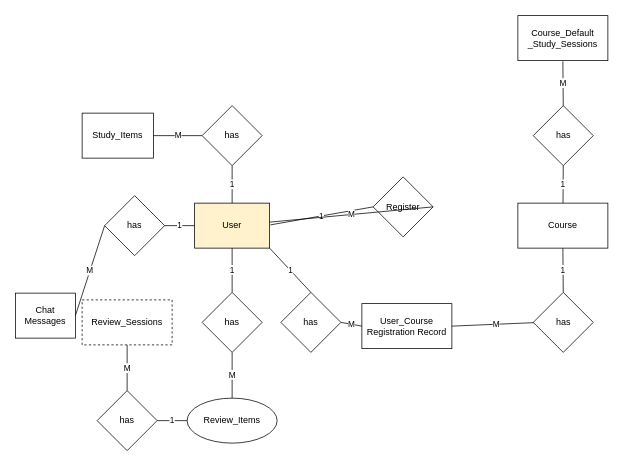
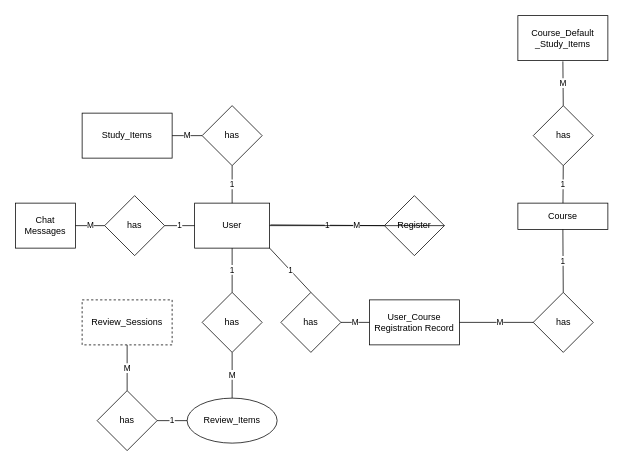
  <mxCell id="0" />
  <mxCell id="1" parent="0" />
  <mxCell id="2" value="has" style="rhombus;whiteSpace=wrap;html=1;" vertex="1" parent="1"><mxGeometry x="269" y="140" width="80" height="80" as="geometry" /></mxCell>
- <mxCell id="3" value="User" style="rounded=0;whiteSpace=wrap;html=1;fillColor=#fff2cc;" vertex="1" parent="1"><mxGeometry x="259" y="270" width="100" height="60" as="geometry" /></mxCell>
- <mxCell id="4" value="Study_Items" style="rounded=0;whiteSpace=wrap;html=1;" vertex="1" parent="1"><mxGeometry x="109" y="150" width="95" height="60" as="geometry" /></mxCell>
+ <mxCell id="3" value="User" style="rounded=0;whiteSpace=wrap;html=1;" vertex="1" parent="1"><mxGeometry x="259" y="270" width="100" height="60" as="geometry" /></mxCell>
+ <mxCell id="4" value="Study_Items" style="rounded=0;whiteSpace=wrap;html=1;" vertex="1" parent="1"><mxGeometry x="109" y="150" width="120" height="60" as="geometry" /></mxCell>
  <mxCell id="5" value="M" style="endArrow=none;html=1;rounded=0;entryX=0;entryY=0.5;entryDx=0;entryDy=0;exitX=1;exitY=0.5;exitDx=0;exitDy=0;" edge="1" parent="1" source="4" target="2"><mxGeometry width="50" height="50" relative="1" as="geometry"><mxPoint x="349" y="400" as="sourcePoint" /><mxPoint x="399" y="350" as="targetPoint" /></mxGeometry></mxCell>
  <mxCell id="6" value="1" style="endArrow=none;html=1;rounded=0;exitX=0.5;exitY=1;exitDx=0;exitDy=0;" edge="1" parent="1" source="2"><mxGeometry width="50" height="50" relative="1" as="geometry"><mxPoint x="349" y="400" as="sourcePoint" /><mxPoint x="309" y="270" as="targetPoint" /><Array as="points"><mxPoint x="309" y="270" /></Array></mxGeometry></mxCell>
  <mxCell id="7" value="has" style="rhombus;whiteSpace=wrap;html=1;" vertex="1" parent="1"><mxGeometry x="139" y="260" width="80" height="80" as="geometry" /></mxCell>
- <mxCell id="8" value="Chat Messages" style="rounded=0;whiteSpace=wrap;html=1;" vertex="1" parent="1"><mxGeometry x="20" y="390" width="80" height="60" as="geometry" /></mxCell>
+ <mxCell id="8" value="Chat Messages" style="rounded=0;whiteSpace=wrap;html=1;" vertex="1" parent="1"><mxGeometry x="20" y="270" width="80" height="60" as="geometry" /></mxCell>
  <mxCell id="9" value="1" style="endArrow=none;html=1;rounded=0;exitX=1;exitY=0.5;exitDx=0;exitDy=0;entryX=0;entryY=0.5;entryDx=0;entryDy=0;" edge="1" parent="1" source="7" target="3"><mxGeometry width="50" height="50" relative="1" as="geometry"><mxPoint x="270" y="400" as="sourcePoint" /><mxPoint x="250" y="300" as="targetPoint" /></mxGeometry></mxCell>
  <mxCell id="10" value="M" style="endArrow=none;html=1;rounded=0;exitX=1;exitY=0.5;exitDx=0;exitDy=0;entryX=0;entryY=0.5;entryDx=0;entryDy=0;" edge="1" parent="1" source="8" target="7"><mxGeometry width="50" height="50" relative="1" as="geometry"><mxPoint x="270" y="400" as="sourcePoint" /><mxPoint x="320" y="350" as="targetPoint" /></mxGeometry></mxCell>
  <mxCell id="11" value="has" style="rhombus;whiteSpace=wrap;html=1;" vertex="1" parent="1"><mxGeometry x="374" y="389" width="80" height="80" as="geometry" /></mxCell>
  <mxCell id="12" value="1" style="endArrow=none;html=1;rounded=0;entryX=1;entryY=1;entryDx=0;entryDy=0;exitX=0.5;exitY=0;exitDx=0;exitDy=0;" edge="1" parent="1" source="11" target="3"><mxGeometry width="50" height="50" relative="1" as="geometry"><mxPoint x="270" y="400" as="sourcePoint" /><mxPoint x="320" y="350" as="targetPoint" /></mxGeometry></mxCell>
  <mxCell id="13" value="has" style="rhombus;whiteSpace=wrap;html=1;" vertex="1" parent="1"><mxGeometry x="269" y="389" width="80" height="80" as="geometry" /></mxCell>
  <mxCell id="14" value="1" style="endArrow=none;html=1;rounded=0;entryX=0.5;entryY=1;entryDx=0;entryDy=0;exitX=0.5;exitY=0;exitDx=0;exitDy=0;" edge="1" parent="1" source="13" target="3"><mxGeometry width="50" height="50" relative="1" as="geometry"><mxPoint x="370" y="400" as="sourcePoint" /><mxPoint x="420" y="350" as="targetPoint" /></mxGeometry></mxCell>
  <mxCell id="15" value="Review_Items" style="ellipse;whiteSpace=wrap;html=1;" vertex="1" parent="1"><mxGeometry x="249" y="530" width="120" height="60" as="geometry" /></mxCell>
  <mxCell id="16" value="has" style="rhombus;whiteSpace=wrap;html=1;" vertex="1" parent="1"><mxGeometry x="129" y="520" width="80" height="80" as="geometry" /></mxCell>
  <mxCell id="17" value="Review_Sessions" style="rounded=0;whiteSpace=wrap;html=1;dashed=1;" vertex="1" parent="1"><mxGeometry x="109" y="399" width="120" height="60" as="geometry" /></mxCell>
  <mxCell id="18" value="M" style="endArrow=none;html=1;rounded=0;entryX=0.5;entryY=0;entryDx=0;entryDy=0;exitX=0.5;exitY=1;exitDx=0;exitDy=0;" edge="1" parent="1" source="17" target="16"><mxGeometry width="50" height="50" relative="1" as="geometry"><mxPoint x="210" y="400" as="sourcePoint" /><mxPoint x="260" y="350" as="targetPoint" /></mxGeometry></mxCell>
  <mxCell id="19" value="M" style="endArrow=none;html=1;rounded=0;entryX=0.5;entryY=1;entryDx=0;entryDy=0;exitX=0.5;exitY=0;exitDx=0;exitDy=0;" edge="1" parent="1" source="15" target="13"><mxGeometry width="50" height="50" relative="1" as="geometry"><mxPoint x="210" y="400" as="sourcePoint" /><mxPoint x="260" y="350" as="targetPoint" /></mxGeometry></mxCell>
  <mxCell id="20" value="1" style="endArrow=none;html=1;rounded=0;entryX=0;entryY=0.5;entryDx=0;entryDy=0;exitX=1;exitY=0.5;exitDx=0;exitDy=0;" edge="1" parent="1" source="16" target="15"><mxGeometry width="50" height="50" relative="1" as="geometry"><mxPoint x="210" y="400" as="sourcePoint" /><mxPoint x="260" y="350" as="targetPoint" /></mxGeometry></mxCell>
- <mxCell id="21" value="Register" style="rhombus;whiteSpace=wrap;html=1;" vertex="1" parent="1"><mxGeometry x="497" y="235" width="80" height="80" as="geometry" /></mxCell>
+ <mxCell id="21" value="Register" style="rhombus;whiteSpace=wrap;html=1;" vertex="1" parent="1"><mxGeometry x="512" y="260" width="80" height="80" as="geometry" /></mxCell>
  <mxCell id="22" value="1" style="endArrow=none;html=1;rounded=0;entryX=1;entryY=1;entryDx=0;entryDy=0;exitX=0;exitY=0.5;exitDx=0;exitDy=0;" edge="1" parent="1" source="21"><mxGeometry width="50" height="50" relative="1" as="geometry"><mxPoint x="271" y="369" as="sourcePoint" /><mxPoint x="360" y="299" as="targetPoint" /></mxGeometry></mxCell>
- <mxCell id="23" value="User_Course&lt;br&gt;Registration Record" style="rounded=0;whiteSpace=wrap;html=1;" vertex="1" parent="1"><mxGeometry x="482" y="404" width="120" height="60" as="geometry" /></mxCell>
+ <mxCell id="23" value="User_Course&lt;br&gt;Registration Record" style="rounded=0;whiteSpace=wrap;html=1;" vertex="1" parent="1"><mxGeometry x="492" y="399" width="120" height="60" as="geometry" /></mxCell>
  <mxCell id="24" value="M" style="endArrow=none;html=1;rounded=0;exitX=1;exitY=0.5;exitDx=0;exitDy=0;entryX=0.126;entryY=0.5;entryDx=0;entryDy=0;entryPerimeter=0;" edge="1" parent="1" source="23" target="28"><mxGeometry width="50" height="50" relative="1" as="geometry"><mxPoint x="620" y="400" as="sourcePoint" /><mxPoint x="710" y="430" as="targetPoint" /></mxGeometry></mxCell>
  <mxCell id="25" value="M" style="endArrow=none;html=1;rounded=0;exitX=1;exitY=0.5;exitDx=0;exitDy=0;entryX=0;entryY=0.5;entryDx=0;entryDy=0;" edge="1" parent="1" source="11" target="23"><mxGeometry width="50" height="50" relative="1" as="geometry"><mxPoint x="620" y="400" as="sourcePoint" /><mxPoint x="670" y="350" as="targetPoint" /></mxGeometry></mxCell>
- <mxCell id="26" value="Course" style="rounded=0;whiteSpace=wrap;html=1;" vertex="1" parent="1"><mxGeometry x="690" y="270" width="120" height="60" as="geometry" /></mxCell>
+ <mxCell id="26" value="Course" style="rounded=0;whiteSpace=wrap;html=1;" vertex="1" parent="1"><mxGeometry x="690" y="270" width="120" height="35" as="geometry" /></mxCell>
  <mxCell id="27" value="M" style="endArrow=none;html=1;rounded=0;exitX=1;exitY=0.5;exitDx=0;exitDy=0;" edge="1" parent="1" source="21" target="3"><mxGeometry width="50" height="50" relative="1" as="geometry"><mxPoint x="600" y="400" as="sourcePoint" /><mxPoint x="650" y="350" as="targetPoint" /></mxGeometry></mxCell>
  <mxCell id="28" value="has" style="rhombus;whiteSpace=wrap;html=1;" vertex="1" parent="1"><mxGeometry x="710.5" y="389" width="80" height="80" as="geometry" /></mxCell>
  <mxCell id="29" value="1" style="endArrow=none;html=1;rounded=0;entryX=0.5;entryY=1;entryDx=0;entryDy=0;exitX=0.5;exitY=0;exitDx=0;exitDy=0;" edge="1" parent="1" source="28" target="26"><mxGeometry width="50" height="50" relative="1" as="geometry"><mxPoint x="613.5" y="398" as="sourcePoint" /><mxPoint x="702.5" y="328" as="targetPoint" /></mxGeometry></mxCell>
  <mxCell id="30" value="has" style="rhombus;whiteSpace=wrap;html=1;" vertex="1" parent="1"><mxGeometry x="710.5" y="140" width="80" height="80" as="geometry" /></mxCell>
  <mxCell id="31" value="M" style="endArrow=none;html=1;rounded=0;entryX=0.5;entryY=1;entryDx=0;entryDy=0;exitX=0.5;exitY=0;exitDx=0;exitDy=0;" edge="1" parent="1" source="30"><mxGeometry width="50" height="50" relative="1" as="geometry"><mxPoint x="613.5" y="149" as="sourcePoint" /><mxPoint x="750" y="81" as="targetPoint" /></mxGeometry></mxCell>
  <mxCell id="32" value="1" style="endArrow=none;html=1;rounded=0;entryX=0.5;entryY=1;entryDx=0;entryDy=0;" edge="1" parent="1" source="26" target="30"><mxGeometry width="50" height="50" relative="1" as="geometry"><mxPoint x="540" y="310" as="sourcePoint" /><mxPoint x="590" y="260" as="targetPoint" /></mxGeometry></mxCell>
- <mxCell id="33" value="Course_Default&lt;br&gt;_Study_Sessions" style="rounded=0;whiteSpace=wrap;html=1;" vertex="1" parent="1"><mxGeometry x="690" y="20" width="120" height="60" as="geometry" /></mxCell>
+ <mxCell id="33" value="Course_Default&lt;br&gt;_Study_Items" style="rounded=0;whiteSpace=wrap;html=1;" vertex="1" parent="1"><mxGeometry x="690" y="20" width="120" height="60" as="geometry" /></mxCell>
